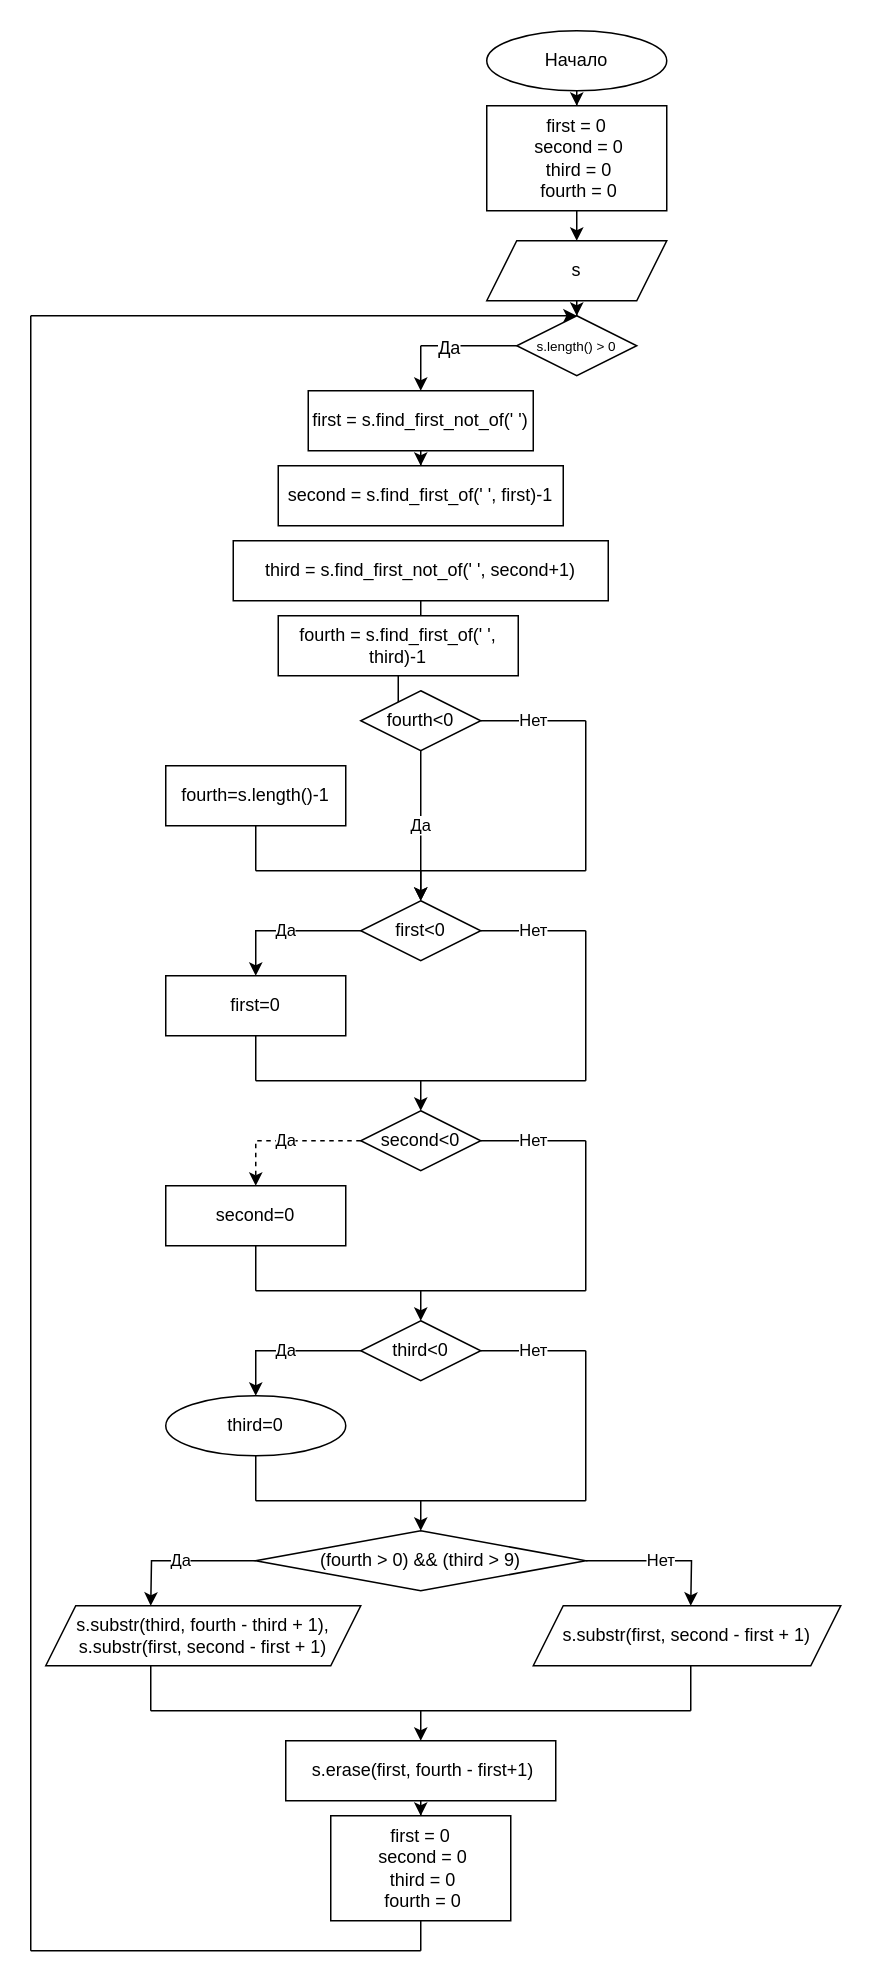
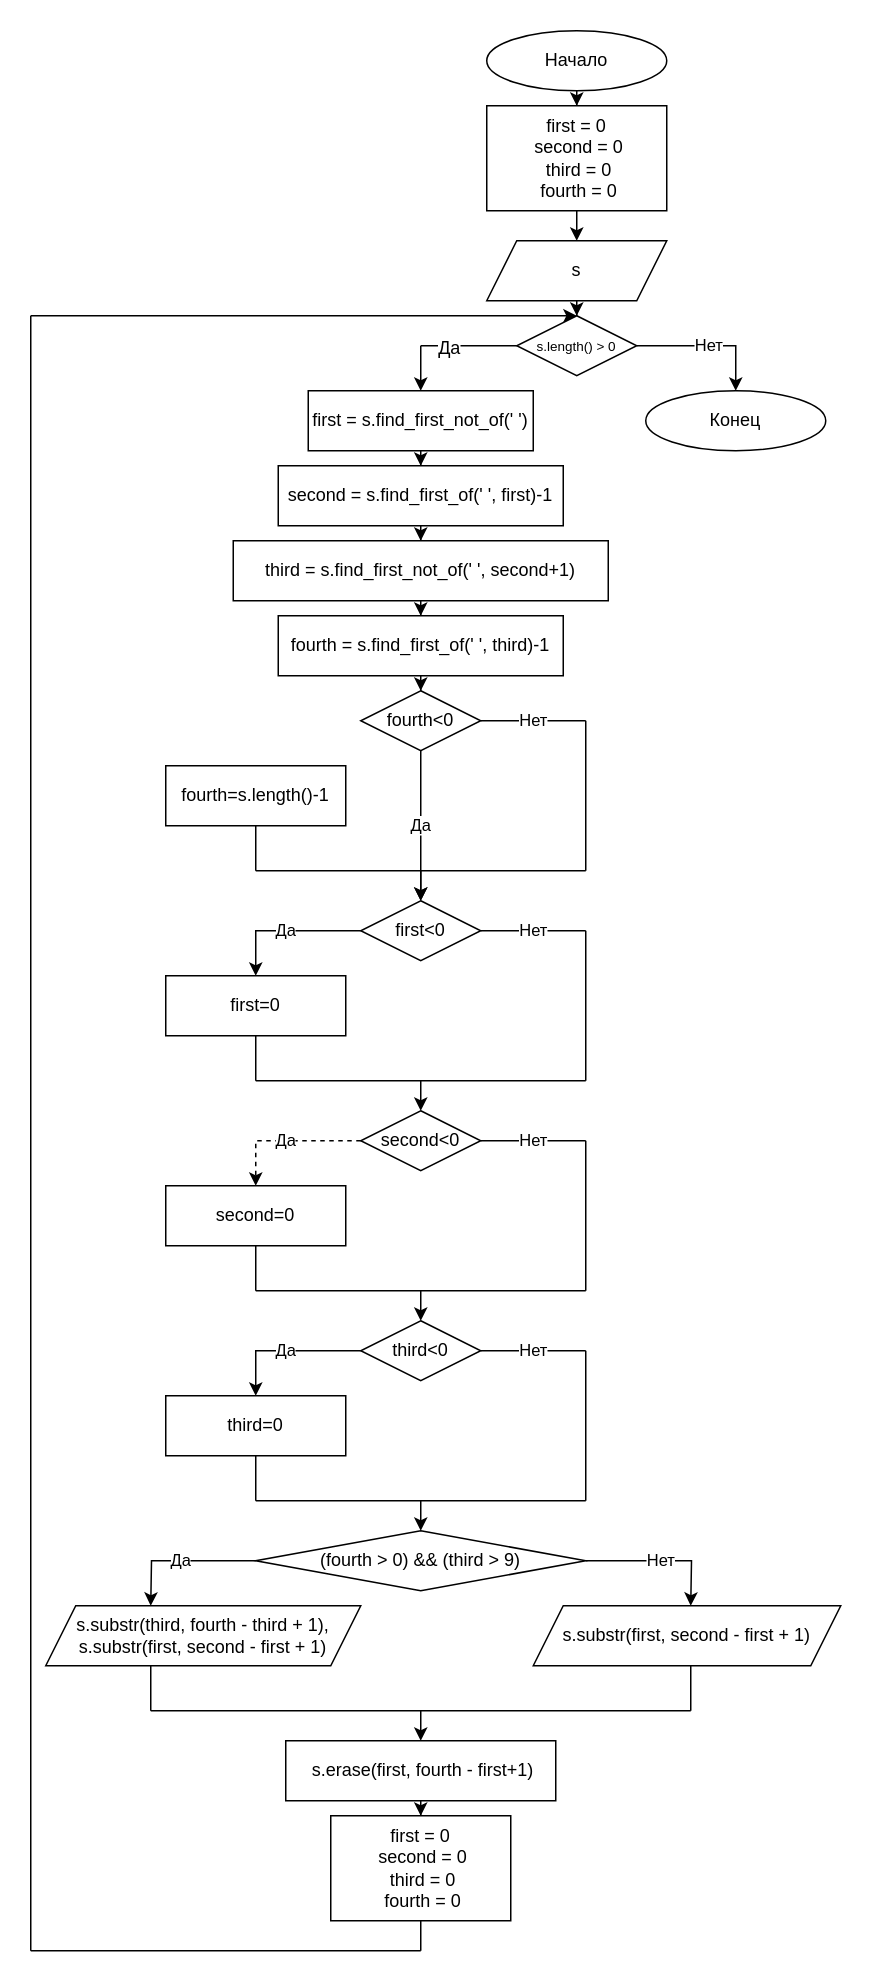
  <mxCell id="0" />
  <mxCell id="1" parent="0" />
  <mxCell id="2" value="" style="edgeStyle=orthogonalEdgeStyle;rounded=0;orthogonalLoop=1;jettySize=auto;html=1;" edge="1" parent="1" source="3" target="4"><mxGeometry relative="1" as="geometry" /></mxCell>
  <mxCell id="3" value="Начало" style="ellipse;whiteSpace=wrap;html=1;" vertex="1" parent="1"><mxGeometry x="324" width="120" height="40" as="geometry" y="20" /></mxCell>
  <mxCell id="4" value="first = 0&lt;br&gt;&amp;nbsp;second = 0&lt;br&gt;&amp;nbsp;third = 0&lt;br&gt;&amp;nbsp;fourth = 0" style="whiteSpace=wrap;html=1;" vertex="1" parent="1"><mxGeometry x="324" y="70" width="120" height="70" as="geometry" /></mxCell>
  <mxCell id="5" value="" style="edgeStyle=orthogonalEdgeStyle;rounded=0;orthogonalLoop=1;jettySize=auto;html=1;" edge="1" parent="1" source="6" target="8"><mxGeometry relative="1" as="geometry" /></mxCell>
  <mxCell id="6" value="s" style="shape=parallelogram;perimeter=parallelogramPerimeter;whiteSpace=wrap;html=1;fixedSize=1;" vertex="1" parent="1"><mxGeometry x="324" y="160" width="120" height="40" as="geometry" /></mxCell>
+ <mxCell id="7" value="Нет" style="edgeStyle=orthogonalEdgeStyle;rounded=0;orthogonalLoop=1;jettySize=auto;html=1;" edge="1" parent="1" source="8" target="61"><mxGeometry relative="1" as="geometry" /></mxCell>
  <mxCell id="8" value="&lt;font style=&quot;font-size: 9px&quot;&gt;s.length() &amp;gt; 0&lt;/font&gt;" style="rhombus;whiteSpace=wrap;html=1;" vertex="1" parent="1"><mxGeometry x="344" y="210" width="80" height="40" as="geometry" /></mxCell>
  <mxCell id="9" value="" style="edgeStyle=orthogonalEdgeStyle;rounded=0;orthogonalLoop=1;jettySize=auto;html=1;" edge="1" parent="1" source="10" target="12"><mxGeometry relative="1" as="geometry" /></mxCell>
  <mxCell id="10" value="&lt;font style=&quot;font-size: 12px&quot;&gt;first = s.find_first_not_of(' ')&lt;/font&gt;" style="whiteSpace=wrap;html=1;" vertex="1" parent="1"><mxGeometry x="205" y="260" width="150" height="40" as="geometry" /></mxCell>
+ <mxCell id="11" value="" style="edgeStyle=orthogonalEdgeStyle;rounded=0;orthogonalLoop=1;jettySize=auto;html=1;" edge="1" parent="1" source="12" target="14"><mxGeometry relative="1" as="geometry" /></mxCell>
  <mxCell id="12" value="&lt;font style=&quot;font-size: 12px&quot;&gt;second = s.find_first_of(' ', first)-1&lt;/font&gt;" style="whiteSpace=wrap;html=1;" vertex="1" parent="1"><mxGeometry x="185" y="310" width="190" height="40" as="geometry" /></mxCell>
  <mxCell id="13" value="" style="edgeStyle=orthogonalEdgeStyle;rounded=0;orthogonalLoop=1;jettySize=auto;html=1;" edge="1" parent="1" source="14" target="16"><mxGeometry relative="1" as="geometry" /></mxCell>
  <mxCell id="14" value="&lt;font style=&quot;font-size: 12px&quot;&gt;third = s.find_first_not_of(' ', second+1)&lt;/font&gt;" style="whiteSpace=wrap;html=1;" vertex="1" parent="1"><mxGeometry x="155" y="360" width="250" height="40" as="geometry" /></mxCell>
  <mxCell id="15" value="" style="edgeStyle=orthogonalEdgeStyle;rounded=0;orthogonalLoop=1;jettySize=auto;html=1;" edge="1" parent="1" source="16" target="18"><mxGeometry relative="1" as="geometry" /></mxCell>
- <mxCell id="16" value="fourth = s.find_first_of(' ', third)-1" style="whiteSpace=wrap;html=1;" vertex="1" parent="1"><mxGeometry x="185" y="410" width="160" height="40" as="geometry" /></mxCell>
+ <mxCell id="16" value="fourth = s.find_first_of(' ', third)-1" style="whiteSpace=wrap;html=1;" vertex="1" parent="1"><mxGeometry x="185" y="410" width="190" height="40" as="geometry" /></mxCell>
  <mxCell id="17" value="Да" style="edgeStyle=orthogonalEdgeStyle;rounded=0;orthogonalLoop=1;jettySize=auto;html=1;" edge="1" parent="1" source="18" target="26"><mxGeometry relative="1" as="geometry" /></mxCell>
  <mxCell id="18" value="fourth&amp;lt;0" style="rhombus;whiteSpace=wrap;html=1;" vertex="1" parent="1"><mxGeometry x="240" y="460" width="80" height="40" as="geometry" /></mxCell>
  <mxCell id="19" value="fourth=s.length()-1" style="whiteSpace=wrap;html=1;" vertex="1" parent="1"><mxGeometry x="110" y="510" width="120" height="40" as="geometry" /></mxCell>
  <mxCell id="20" value="Нет" style="endArrow=none;html=1;rounded=0;exitX=1;exitY=0.5;exitDx=0;exitDy=0;" edge="1" parent="1" source="18"><mxGeometry width="50" height="50" relative="1" as="geometry"><mxPoint x="360" y="530" as="sourcePoint" /><mxPoint x="390" y="480" as="targetPoint" /></mxGeometry></mxCell>
  <mxCell id="21" value="" style="endArrow=none;html=1;rounded=0;" edge="1" parent="1"><mxGeometry width="50" height="50" relative="1" as="geometry"><mxPoint x="390" y="580" as="sourcePoint" /><mxPoint x="390" y="480" as="targetPoint" /></mxGeometry></mxCell>
  <mxCell id="22" value="" style="endArrow=none;html=1;rounded=0;entryX=0.5;entryY=1;entryDx=0;entryDy=0;" edge="1" parent="1" target="19"><mxGeometry width="50" height="50" relative="1" as="geometry"><mxPoint x="170" y="580" as="sourcePoint" /><mxPoint x="170" y="560" as="targetPoint" /></mxGeometry></mxCell>
  <mxCell id="23" value="" style="endArrow=none;html=1;rounded=0;" edge="1" parent="1"><mxGeometry width="50" height="50" relative="1" as="geometry"><mxPoint x="170" y="580" as="sourcePoint" /><mxPoint x="390" y="580" as="targetPoint" /></mxGeometry></mxCell>
  <mxCell id="24" value="" style="endArrow=classic;html=1;rounded=0;" edge="1" parent="1"><mxGeometry width="50" height="50" relative="1" as="geometry"><mxPoint x="280" y="580" as="sourcePoint" /><mxPoint x="280" y="600" as="targetPoint" /></mxGeometry></mxCell>
  <mxCell id="25" value="Да" style="edgeStyle=orthogonalEdgeStyle;rounded=0;orthogonalLoop=1;jettySize=auto;html=1;" edge="1" parent="1" source="26" target="27"><mxGeometry relative="1" as="geometry" /></mxCell>
  <mxCell id="26" value="first&amp;lt;0" style="rhombus;whiteSpace=wrap;html=1;" vertex="1" parent="1"><mxGeometry x="240" y="600" width="80" height="40" as="geometry" /></mxCell>
  <mxCell id="27" value="first=0" style="whiteSpace=wrap;html=1;" vertex="1" parent="1"><mxGeometry x="110" y="650" width="120" height="40" as="geometry" /></mxCell>
  <mxCell id="28" value="Нет" style="endArrow=none;html=1;rounded=0;exitX=1;exitY=0.5;exitDx=0;exitDy=0;" edge="1" parent="1" source="26"><mxGeometry width="50" height="50" relative="1" as="geometry"><mxPoint x="360" y="670" as="sourcePoint" /><mxPoint x="390" y="620" as="targetPoint" /></mxGeometry></mxCell>
  <mxCell id="29" value="" style="endArrow=none;html=1;rounded=0;" edge="1" parent="1"><mxGeometry width="50" height="50" relative="1" as="geometry"><mxPoint x="390" y="720" as="sourcePoint" /><mxPoint x="390" y="620" as="targetPoint" /></mxGeometry></mxCell>
  <mxCell id="30" value="" style="endArrow=none;html=1;rounded=0;entryX=0.5;entryY=1;entryDx=0;entryDy=0;" edge="1" parent="1" target="27"><mxGeometry width="50" height="50" relative="1" as="geometry"><mxPoint x="170" y="720" as="sourcePoint" /><mxPoint x="170" y="700" as="targetPoint" /></mxGeometry></mxCell>
  <mxCell id="31" value="" style="endArrow=none;html=1;rounded=0;" edge="1" parent="1"><mxGeometry width="50" height="50" relative="1" as="geometry"><mxPoint x="170" y="720" as="sourcePoint" /><mxPoint x="390" y="720" as="targetPoint" /></mxGeometry></mxCell>
  <mxCell id="32" value="" style="endArrow=classic;html=1;rounded=0;" edge="1" parent="1"><mxGeometry width="50" height="50" relative="1" as="geometry"><mxPoint x="280" y="720" as="sourcePoint" /><mxPoint x="280" y="740" as="targetPoint" /></mxGeometry></mxCell>
  <mxCell id="33" value="Да" style="edgeStyle=orthogonalEdgeStyle;rounded=0;orthogonalLoop=1;jettySize=auto;html=1;dashed=1;" edge="1" parent="1" source="34" target="35"><mxGeometry relative="1" as="geometry" /></mxCell>
  <mxCell id="34" value="second&amp;lt;0" style="rhombus;whiteSpace=wrap;html=1;" vertex="1" parent="1"><mxGeometry x="240" y="740" width="80" height="40" as="geometry" /></mxCell>
  <mxCell id="35" value="second=0" style="whiteSpace=wrap;html=1;" vertex="1" parent="1"><mxGeometry x="110" y="790" width="120" height="40" as="geometry" /></mxCell>
  <mxCell id="36" value="Нет" style="endArrow=none;html=1;rounded=0;exitX=1;exitY=0.5;exitDx=0;exitDy=0;" edge="1" parent="1" source="34"><mxGeometry width="50" height="50" relative="1" as="geometry"><mxPoint x="360" y="810" as="sourcePoint" /><mxPoint x="390" y="760" as="targetPoint" /></mxGeometry></mxCell>
  <mxCell id="37" value="" style="endArrow=none;html=1;rounded=0;" edge="1" parent="1"><mxGeometry width="50" height="50" relative="1" as="geometry"><mxPoint x="390" y="860" as="sourcePoint" /><mxPoint x="390" y="760" as="targetPoint" /></mxGeometry></mxCell>
  <mxCell id="38" value="" style="endArrow=none;html=1;rounded=0;entryX=0.5;entryY=1;entryDx=0;entryDy=0;" edge="1" parent="1" target="35"><mxGeometry width="50" height="50" relative="1" as="geometry"><mxPoint x="170" y="860" as="sourcePoint" /><mxPoint x="170" y="840" as="targetPoint" /></mxGeometry></mxCell>
  <mxCell id="39" value="" style="endArrow=none;html=1;rounded=0;" edge="1" parent="1"><mxGeometry width="50" height="50" relative="1" as="geometry"><mxPoint x="170" y="860" as="sourcePoint" /><mxPoint x="390" y="860" as="targetPoint" /></mxGeometry></mxCell>
  <mxCell id="40" value="" style="endArrow=classic;html=1;rounded=0;" edge="1" parent="1"><mxGeometry width="50" height="50" relative="1" as="geometry"><mxPoint x="280" y="860" as="sourcePoint" /><mxPoint x="280" y="880" as="targetPoint" /></mxGeometry></mxCell>
  <mxCell id="41" value="Да" style="edgeStyle=orthogonalEdgeStyle;rounded=0;orthogonalLoop=1;jettySize=auto;html=1;" edge="1" parent="1" source="42" target="43"><mxGeometry relative="1" as="geometry" /></mxCell>
  <mxCell id="42" value="third&amp;lt;0" style="rhombus;whiteSpace=wrap;html=1;" vertex="1" parent="1"><mxGeometry x="240" y="880" width="80" height="40" as="geometry" /></mxCell>
- <mxCell id="43" value="third=0" style="ellipse;whiteSpace=wrap;html=1;" vertex="1" parent="1"><mxGeometry x="110" y="930" width="120" height="40" as="geometry" /></mxCell>
+ <mxCell id="43" value="third=0" style="whiteSpace=wrap;html=1;" vertex="1" parent="1"><mxGeometry x="110" y="930" width="120" height="40" as="geometry" /></mxCell>
  <mxCell id="44" value="Нет" style="endArrow=none;html=1;rounded=0;exitX=1;exitY=0.5;exitDx=0;exitDy=0;" edge="1" parent="1" source="42"><mxGeometry width="50" height="50" relative="1" as="geometry"><mxPoint x="360" y="950" as="sourcePoint" /><mxPoint x="390" y="900" as="targetPoint" /></mxGeometry></mxCell>
  <mxCell id="45" value="" style="endArrow=none;html=1;rounded=0;" edge="1" parent="1"><mxGeometry width="50" height="50" relative="1" as="geometry"><mxPoint x="390" y="1000" as="sourcePoint" /><mxPoint x="390" y="900" as="targetPoint" /></mxGeometry></mxCell>
  <mxCell id="46" value="" style="endArrow=none;html=1;rounded=0;entryX=0.5;entryY=1;entryDx=0;entryDy=0;" edge="1" parent="1" target="43"><mxGeometry width="50" height="50" relative="1" as="geometry"><mxPoint x="170" y="1000" as="sourcePoint" /><mxPoint x="170" y="980" as="targetPoint" /></mxGeometry></mxCell>
  <mxCell id="47" value="" style="endArrow=none;html=1;rounded=0;" edge="1" parent="1"><mxGeometry width="50" height="50" relative="1" as="geometry"><mxPoint x="170" y="1000" as="sourcePoint" /><mxPoint x="390" y="1000" as="targetPoint" /></mxGeometry></mxCell>
  <mxCell id="48" value="" style="endArrow=classic;html=1;rounded=0;" edge="1" parent="1"><mxGeometry width="50" height="50" relative="1" as="geometry"><mxPoint x="280" y="1000" as="sourcePoint" /><mxPoint x="280" y="1020" as="targetPoint" /></mxGeometry></mxCell>
  <mxCell id="49" value="Да" style="edgeStyle=orthogonalEdgeStyle;rounded=0;orthogonalLoop=1;jettySize=auto;html=1;" edge="1" parent="1" source="51"><mxGeometry relative="1" as="geometry"><mxPoint x="100" y="1070" as="targetPoint" /></mxGeometry></mxCell>
  <mxCell id="50" value="Нет" style="edgeStyle=orthogonalEdgeStyle;rounded=0;orthogonalLoop=1;jettySize=auto;html=1;" edge="1" parent="1" source="51"><mxGeometry relative="1" as="geometry"><mxPoint x="460" y="1070" as="targetPoint" /></mxGeometry></mxCell>
  <mxCell id="51" value="(fourth &gt; 0) &amp;&amp; (third &gt; 9)" style="rhombus;whiteSpace=wrap;html=1;" vertex="1" parent="1"><mxGeometry x="170" y="1020" width="220" height="40" as="geometry" /></mxCell>
  <mxCell id="52" value="" style="endArrow=none;html=1;rounded=0;entryX=0.5;entryY=1;entryDx=0;entryDy=0;" edge="1" parent="1"><mxGeometry width="50" height="50" relative="1" as="geometry"><mxPoint x="100" y="1140" as="sourcePoint" /><mxPoint x="100" y="1110" as="targetPoint" /></mxGeometry></mxCell>
  <mxCell id="53" value="" style="endArrow=none;html=1;rounded=0;" edge="1" parent="1"><mxGeometry width="50" height="50" relative="1" as="geometry"><mxPoint x="100" y="1140" as="sourcePoint" /><mxPoint x="460" y="1140" as="targetPoint" /></mxGeometry></mxCell>
  <mxCell id="54" value="" style="endArrow=classic;html=1;rounded=0;" edge="1" parent="1"><mxGeometry width="50" height="50" relative="1" as="geometry"><mxPoint x="280" y="1140" as="sourcePoint" /><mxPoint x="280" y="1160" as="targetPoint" /></mxGeometry></mxCell>
  <mxCell id="55" value="" style="endArrow=none;html=1;rounded=0;entryX=0.5;entryY=1;entryDx=0;entryDy=0;" edge="1" parent="1"><mxGeometry width="50" height="50" relative="1" as="geometry"><mxPoint x="460" y="1140" as="sourcePoint" /><mxPoint x="460" y="1110" as="targetPoint" /></mxGeometry></mxCell>
  <mxCell id="56" value="" style="edgeStyle=orthogonalEdgeStyle;rounded=0;orthogonalLoop=1;jettySize=auto;html=1;fontSize=12;" edge="1" parent="1" source="57" target="68"><mxGeometry relative="1" as="geometry" /></mxCell>
  <mxCell id="57" value="&amp;nbsp;s.erase(first, fourth - first+1)" style="rounded=0;whiteSpace=wrap;html=1;" vertex="1" parent="1"><mxGeometry x="190" y="1160" width="180" height="40" as="geometry" /></mxCell>
  <mxCell id="58" value="" style="endArrow=classic;html=1;rounded=0;entryX=0.5;entryY=0;entryDx=0;entryDy=0;" edge="1" parent="1" target="8"><mxGeometry width="50" height="50" relative="1" as="geometry"><mxPoint x="20" y="210" as="sourcePoint" /><mxPoint x="80" y="420" as="targetPoint" /></mxGeometry></mxCell>
  <mxCell id="59" value="" style="endArrow=none;html=1;rounded=0;" edge="1" parent="1"><mxGeometry width="50" height="50" relative="1" as="geometry"><mxPoint x="20" y="1300" as="sourcePoint" /><mxPoint x="280" y="1300" as="targetPoint" /></mxGeometry></mxCell>
  <mxCell id="60" value="" style="endArrow=none;html=1;rounded=0;" edge="1" parent="1"><mxGeometry width="50" height="50" relative="1" as="geometry"><mxPoint x="20" y="1300" as="sourcePoint" /><mxPoint x="20" y="210" as="targetPoint" /></mxGeometry></mxCell>
+ <mxCell id="61" value="Конец" style="ellipse;whiteSpace=wrap;html=1;" vertex="1" parent="1"><mxGeometry x="430" y="260" width="120" height="40" as="geometry" /></mxCell>
  <mxCell id="62" value="" style="endArrow=classic;html=1;rounded=0;fontSize=12;entryX=0.5;entryY=0;entryDx=0;entryDy=0;" edge="1" parent="1" target="10"><mxGeometry width="50" height="50" relative="1" as="geometry"><mxPoint x="280" y="230" as="sourcePoint" /><mxPoint x="160" y="240" as="targetPoint" /></mxGeometry></mxCell>
  <mxCell id="63" value="" style="endArrow=none;html=1;rounded=0;fontSize=12;entryX=0;entryY=0.5;entryDx=0;entryDy=0;" edge="1" parent="1" target="8"><mxGeometry width="50" height="50" relative="1" as="geometry"><mxPoint x="280" y="230" as="sourcePoint" /><mxPoint x="210" y="220" as="targetPoint" /></mxGeometry></mxCell>
  <mxCell id="64" value="Да" style="edgeLabel;html=1;align=center;verticalAlign=middle;resizable=0;points=[];fontSize=12;" vertex="1" connectable="0" parent="63"><mxGeometry x="-0.44" y="-1" relative="1" as="geometry"><mxPoint as="offset" /></mxGeometry></mxCell>
  <mxCell id="65" value="s.substr(first, second - first + 1)" style="shape=parallelogram;perimeter=parallelogramPerimeter;whiteSpace=wrap;html=1;fixedSize=1;fontSize=12;" vertex="1" parent="1"><mxGeometry x="355" y="1070" width="205" height="40" as="geometry" /></mxCell>
  <mxCell id="66" value="s.substr(third, fourth - third + 1),&lt;br&gt;s.substr(first, second - first + 1)" style="shape=parallelogram;perimeter=parallelogramPerimeter;whiteSpace=wrap;html=1;fixedSize=1;fontSize=12;" vertex="1" parent="1"><mxGeometry x="30" y="1070" width="210" height="40" as="geometry" /></mxCell>
  <mxCell id="67" value="" style="endArrow=classic;html=1;rounded=0;fontSize=12;entryX=0.5;entryY=0;entryDx=0;entryDy=0;exitX=0.5;exitY=1;exitDx=0;exitDy=0;" edge="1" parent="1" source="4" target="6"><mxGeometry width="50" height="50" relative="1" as="geometry"><mxPoint x="550" y="150" as="sourcePoint" /><mxPoint x="600" y="100" as="targetPoint" /></mxGeometry></mxCell>
  <mxCell id="68" value="first = 0&lt;br&gt;&amp;nbsp;second = 0&lt;br&gt;&amp;nbsp;third = 0&lt;br&gt;&amp;nbsp;fourth = 0" style="whiteSpace=wrap;html=1;" vertex="1" parent="1"><mxGeometry x="220" y="1210" width="120" height="70" as="geometry" /></mxCell>
  <mxCell id="69" value="" style="endArrow=none;html=1;rounded=0;fontSize=12;entryX=0.5;entryY=1;entryDx=0;entryDy=0;" edge="1" parent="1" target="68"><mxGeometry width="50" height="50" relative="1" as="geometry"><mxPoint x="280" y="1300" as="sourcePoint" /><mxPoint x="540" y="1370" as="targetPoint" /></mxGeometry></mxCell>
